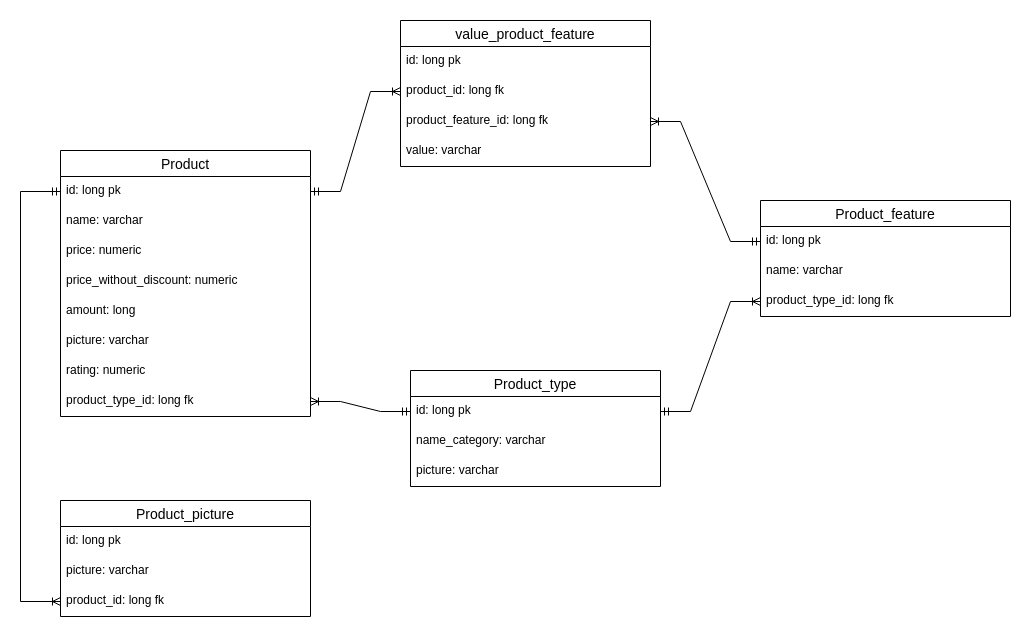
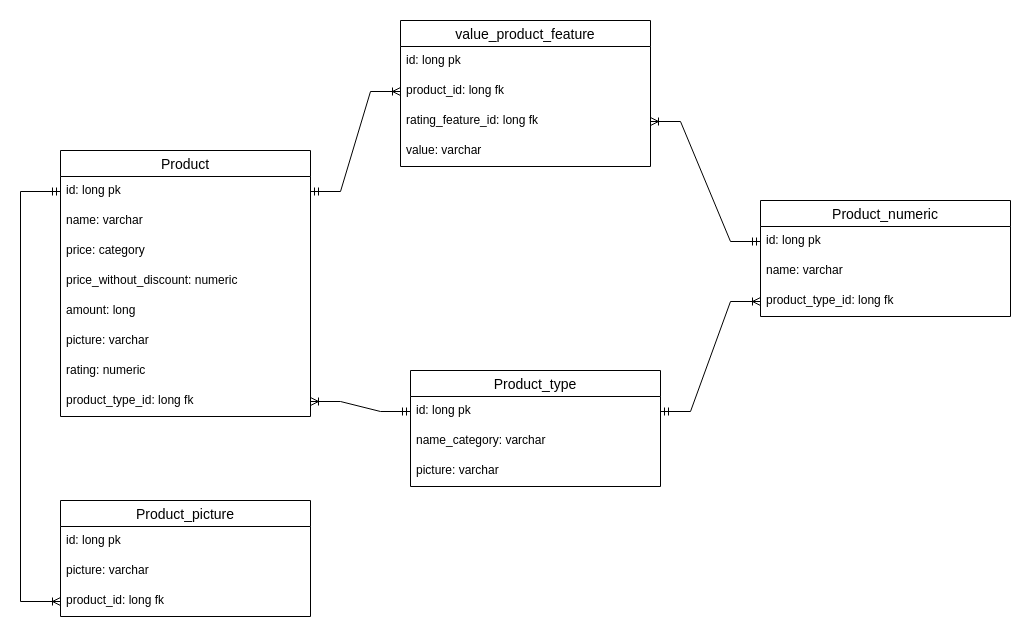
  <mxCell id="0" />
  <mxCell id="1" parent="0" />
  <mxCell id="2" value="" style="edgeStyle=entityRelationEdgeStyle;fontSize=12;html=1;endArrow=ERoneToMany;startArrow=ERmandOne;rounded=0;" parent="1" source="13" target="11" edge="1"><mxGeometry width="100" height="100" relative="1" as="geometry"><mxPoint x="260" y="30" as="sourcePoint" /><mxPoint x="370" y="-80" as="targetPoint" /></mxGeometry></mxCell>
  <mxCell id="3" value="Product" style="swimlane;fontStyle=0;childLayout=stackLayout;horizontal=1;startSize=26;horizontalStack=0;resizeParent=1;resizeParentMax=0;resizeLast=0;collapsible=1;marginBottom=0;align=center;fontSize=14;" vertex="1" parent="1"><mxGeometry x="60" y="150" width="250" height="266" as="geometry" /></mxCell>
  <mxCell id="4" value="id: long pk" style="text;strokeColor=none;fillColor=none;spacingLeft=4;spacingRight=4;overflow=hidden;rotatable=0;points=[[0,0.5],[1,0.5]];portConstraint=eastwest;fontSize=12;" vertex="1" parent="3"><mxGeometry y="26" width="250" height="30" as="geometry" /></mxCell>
  <mxCell id="5" value="name: varchar" style="text;strokeColor=none;fillColor=none;spacingLeft=4;spacingRight=4;overflow=hidden;rotatable=0;points=[[0,0.5],[1,0.5]];portConstraint=eastwest;fontSize=12;" vertex="1" parent="3"><mxGeometry y="56" width="250" height="30" as="geometry" /></mxCell>
- <mxCell id="6" value="price: numeric" style="text;strokeColor=none;fillColor=none;spacingLeft=4;spacingRight=4;overflow=hidden;rotatable=0;points=[[0,0.5],[1,0.5]];portConstraint=eastwest;fontSize=12;" vertex="1" parent="3"><mxGeometry y="86" width="250" height="30" as="geometry" /></mxCell>
+ <mxCell id="6" value="price: category" style="text;strokeColor=none;fillColor=none;spacingLeft=4;spacingRight=4;overflow=hidden;rotatable=0;points=[[0,0.5],[1,0.5]];portConstraint=eastwest;fontSize=12;" vertex="1" parent="3"><mxGeometry y="86" width="250" height="30" as="geometry" /></mxCell>
  <mxCell id="7" value="price_without_discount: numeric" style="text;strokeColor=none;fillColor=none;spacingLeft=4;spacingRight=4;overflow=hidden;rotatable=0;points=[[0,0.5],[1,0.5]];portConstraint=eastwest;fontSize=12;" vertex="1" parent="3"><mxGeometry y="116" width="250" height="30" as="geometry" /></mxCell>
  <mxCell id="8" value="amount: long" style="text;strokeColor=none;fillColor=none;spacingLeft=4;spacingRight=4;overflow=hidden;rotatable=0;points=[[0,0.5],[1,0.5]];portConstraint=eastwest;fontSize=12;" vertex="1" parent="3"><mxGeometry y="146" width="250" height="30" as="geometry" /></mxCell>
  <mxCell id="9" value="picture: varchar" style="text;strokeColor=none;fillColor=none;spacingLeft=4;spacingRight=4;overflow=hidden;rotatable=0;points=[[0,0.5],[1,0.5]];portConstraint=eastwest;fontSize=12;" vertex="1" parent="3"><mxGeometry y="176" width="250" height="30" as="geometry" /></mxCell>
  <mxCell id="10" value="rating: numeric" style="text;strokeColor=none;fillColor=none;spacingLeft=4;spacingRight=4;overflow=hidden;rotatable=0;points=[[0,0.5],[1,0.5]];portConstraint=eastwest;fontSize=12;" vertex="1" parent="3"><mxGeometry y="206" width="250" height="30" as="geometry" /></mxCell>
  <mxCell id="11" value="product_type_id: long fk" style="text;strokeColor=none;fillColor=none;spacingLeft=4;spacingRight=4;overflow=hidden;rotatable=0;points=[[0,0.5],[1,0.5]];portConstraint=eastwest;fontSize=12;" vertex="1" parent="3"><mxGeometry y="236" width="250" height="30" as="geometry" /></mxCell>
  <mxCell id="12" value="Product_type" style="swimlane;fontStyle=0;childLayout=stackLayout;horizontal=1;startSize=26;horizontalStack=0;resizeParent=1;resizeParentMax=0;resizeLast=0;collapsible=1;marginBottom=0;align=center;fontSize=14;" vertex="1" parent="1"><mxGeometry x="410" y="370" width="250" height="116" as="geometry" /></mxCell>
  <mxCell id="13" value="id: long pk" style="text;strokeColor=none;fillColor=none;spacingLeft=4;spacingRight=4;overflow=hidden;rotatable=0;points=[[0,0.5],[1,0.5]];portConstraint=eastwest;fontSize=12;" vertex="1" parent="12"><mxGeometry y="26" width="250" height="30" as="geometry" /></mxCell>
  <mxCell id="14" value="name_category: varchar" style="text;strokeColor=none;fillColor=none;spacingLeft=4;spacingRight=4;overflow=hidden;rotatable=0;points=[[0,0.5],[1,0.5]];portConstraint=eastwest;fontSize=12;" vertex="1" parent="12"><mxGeometry y="56" width="250" height="30" as="geometry" /></mxCell>
  <mxCell id="15" value="picture: varchar" style="text;strokeColor=none;fillColor=none;spacingLeft=4;spacingRight=4;overflow=hidden;rotatable=0;points=[[0,0.5],[1,0.5]];portConstraint=eastwest;fontSize=12;" vertex="1" parent="12"><mxGeometry y="86" width="250" height="30" as="geometry" /></mxCell>
  <mxCell id="16" value="Product_picture" style="swimlane;fontStyle=0;childLayout=stackLayout;horizontal=1;startSize=26;horizontalStack=0;resizeParent=1;resizeParentMax=0;resizeLast=0;collapsible=1;marginBottom=0;align=center;fontSize=14;" vertex="1" parent="1"><mxGeometry x="60" y="500" width="250" height="116" as="geometry" /></mxCell>
  <mxCell id="17" value="id: long pk" style="text;strokeColor=none;fillColor=none;spacingLeft=4;spacingRight=4;overflow=hidden;rotatable=0;points=[[0,0.5],[1,0.5]];portConstraint=eastwest;fontSize=12;" vertex="1" parent="16"><mxGeometry y="26" width="250" height="30" as="geometry" /></mxCell>
  <mxCell id="18" value="picture: varchar" style="text;strokeColor=none;fillColor=none;spacingLeft=4;spacingRight=4;overflow=hidden;rotatable=0;points=[[0,0.5],[1,0.5]];portConstraint=eastwest;fontSize=12;" vertex="1" parent="16"><mxGeometry y="56" width="250" height="30" as="geometry" /></mxCell>
  <mxCell id="19" value="product_id: long fk" style="text;strokeColor=none;fillColor=none;spacingLeft=4;spacingRight=4;overflow=hidden;rotatable=0;points=[[0,0.5],[1,0.5]];portConstraint=eastwest;fontSize=12;" vertex="1" parent="16"><mxGeometry y="86" width="250" height="30" as="geometry" /></mxCell>
- <mxCell id="20" value="Product_feature" style="swimlane;fontStyle=0;childLayout=stackLayout;horizontal=1;startSize=26;horizontalStack=0;resizeParent=1;resizeParentMax=0;resizeLast=0;collapsible=1;marginBottom=0;align=center;fontSize=14;" vertex="1" parent="1"><mxGeometry x="760" y="200" width="250" height="116" as="geometry" /></mxCell>
+ <mxCell id="20" value="Product_numeric" style="swimlane;fontStyle=0;childLayout=stackLayout;horizontal=1;startSize=26;horizontalStack=0;resizeParent=1;resizeParentMax=0;resizeLast=0;collapsible=1;marginBottom=0;align=center;fontSize=14;" vertex="1" parent="1"><mxGeometry x="760" y="200" width="250" height="116" as="geometry" /></mxCell>
  <mxCell id="21" value="id: long pk" style="text;strokeColor=none;fillColor=none;spacingLeft=4;spacingRight=4;overflow=hidden;rotatable=0;points=[[0,0.5],[1,0.5]];portConstraint=eastwest;fontSize=12;" vertex="1" parent="20"><mxGeometry y="26" width="250" height="30" as="geometry" /></mxCell>
  <mxCell id="22" value="name: varchar" style="text;strokeColor=none;fillColor=none;spacingLeft=4;spacingRight=4;overflow=hidden;rotatable=0;points=[[0,0.5],[1,0.5]];portConstraint=eastwest;fontSize=12;" vertex="1" parent="20"><mxGeometry y="56" width="250" height="30" as="geometry" /></mxCell>
  <mxCell id="23" value="product_type_id: long fk" style="text;strokeColor=none;fillColor=none;spacingLeft=4;spacingRight=4;overflow=hidden;rotatable=0;points=[[0,0.5],[1,0.5]];portConstraint=eastwest;fontSize=12;" vertex="1" parent="20"><mxGeometry y="86" width="250" height="30" as="geometry" /></mxCell>
  <mxCell id="24" value="value_product_feature" style="swimlane;fontStyle=0;childLayout=stackLayout;horizontal=1;startSize=26;horizontalStack=0;resizeParent=1;resizeParentMax=0;resizeLast=0;collapsible=1;marginBottom=0;align=center;fontSize=14;" vertex="1" parent="1"><mxGeometry x="400" y="20" width="250" height="146" as="geometry" /></mxCell>
  <mxCell id="25" value="id: long pk" style="text;strokeColor=none;fillColor=none;spacingLeft=4;spacingRight=4;overflow=hidden;rotatable=0;points=[[0,0.5],[1,0.5]];portConstraint=eastwest;fontSize=12;" vertex="1" parent="24"><mxGeometry y="26" width="250" height="30" as="geometry" /></mxCell>
  <mxCell id="26" value="product_id: long fk" style="text;strokeColor=none;fillColor=none;spacingLeft=4;spacingRight=4;overflow=hidden;rotatable=0;points=[[0,0.5],[1,0.5]];portConstraint=eastwest;fontSize=12;" vertex="1" parent="24"><mxGeometry y="56" width="250" height="30" as="geometry" /></mxCell>
- <mxCell id="27" value="product_feature_id: long fk" style="text;strokeColor=none;fillColor=none;spacingLeft=4;spacingRight=4;overflow=hidden;rotatable=0;points=[[0,0.5],[1,0.5]];portConstraint=eastwest;fontSize=12;" vertex="1" parent="24"><mxGeometry y="86" width="250" height="30" as="geometry" /></mxCell>
+ <mxCell id="27" value="rating_feature_id: long fk" style="text;strokeColor=none;fillColor=none;spacingLeft=4;spacingRight=4;overflow=hidden;rotatable=0;points=[[0,0.5],[1,0.5]];portConstraint=eastwest;fontSize=12;" vertex="1" parent="24"><mxGeometry y="86" width="250" height="30" as="geometry" /></mxCell>
  <mxCell id="28" value="value: varchar" style="text;strokeColor=none;fillColor=none;spacingLeft=4;spacingRight=4;overflow=hidden;rotatable=0;points=[[0,0.5],[1,0.5]];portConstraint=eastwest;fontSize=12;" vertex="1" parent="24"><mxGeometry y="116" width="250" height="30" as="geometry" /></mxCell>
  <mxCell id="29" value="" style="edgeStyle=entityRelationEdgeStyle;fontSize=12;html=1;endArrow=ERoneToMany;startArrow=ERmandOne;rounded=0;" edge="1" parent="1" source="13" target="23"><mxGeometry width="100" height="100" relative="1" as="geometry"><mxPoint x="420" y="81" as="sourcePoint" /><mxPoint x="330" y="343" as="targetPoint" /></mxGeometry></mxCell>
  <mxCell id="30" value="" style="edgeStyle=entityRelationEdgeStyle;fontSize=12;html=1;endArrow=ERoneToMany;startArrow=ERmandOne;rounded=0;" edge="1" parent="1" source="21" target="27"><mxGeometry width="100" height="100" relative="1" as="geometry"><mxPoint x="310" y="410" as="sourcePoint" /><mxPoint x="250" y="672" as="targetPoint" /></mxGeometry></mxCell>
  <mxCell id="31" value="" style="edgeStyle=entityRelationEdgeStyle;fontSize=12;html=1;endArrow=ERoneToMany;startArrow=ERmandOne;rounded=0;" edge="1" parent="1" source="4" target="26"><mxGeometry width="100" height="100" relative="1" as="geometry"><mxPoint x="320" y="420" as="sourcePoint" /><mxPoint x="260" y="682" as="targetPoint" /></mxGeometry></mxCell>
  <mxCell id="32" value="" style="edgeStyle=orthogonalEdgeStyle;fontSize=12;html=1;endArrow=ERoneToMany;startArrow=ERmandOne;rounded=0;exitX=0;exitY=0.5;exitDx=0;exitDy=0;entryX=0;entryY=0.5;entryDx=0;entryDy=0;" parent="1" source="4" target="19" edge="1"><mxGeometry width="100" height="100" relative="1" as="geometry"><mxPoint x="20" y="180" as="sourcePoint" /><mxPoint x="100" y="395" as="targetPoint" /><Array as="points"><mxPoint x="20" y="191" /><mxPoint x="20" y="601" /></Array></mxGeometry></mxCell>
